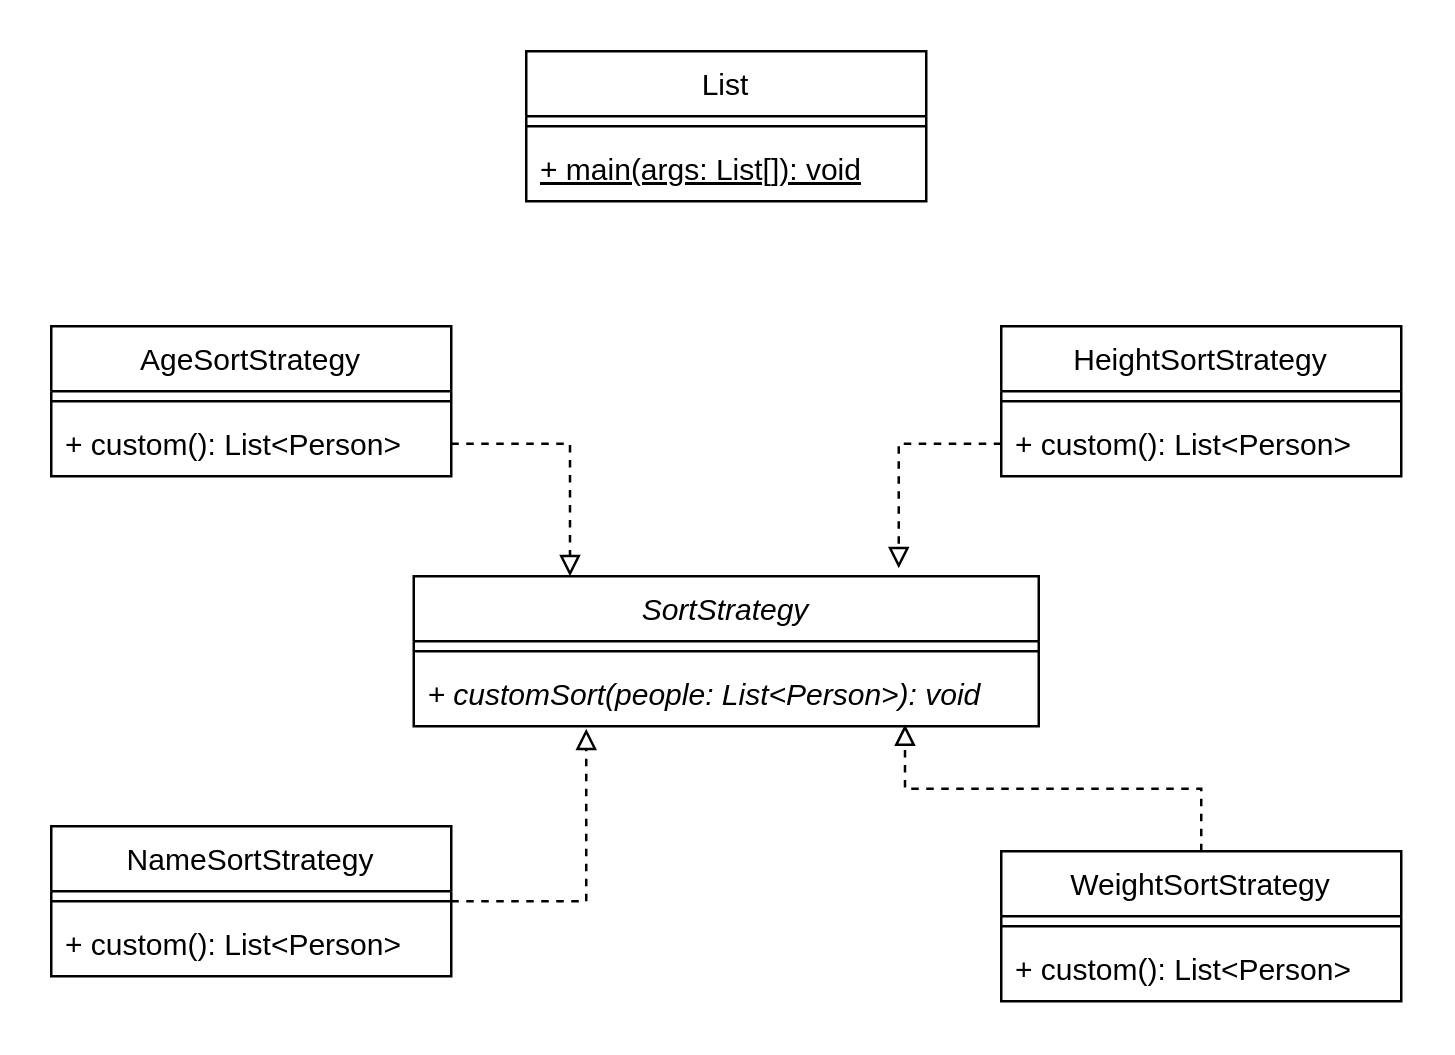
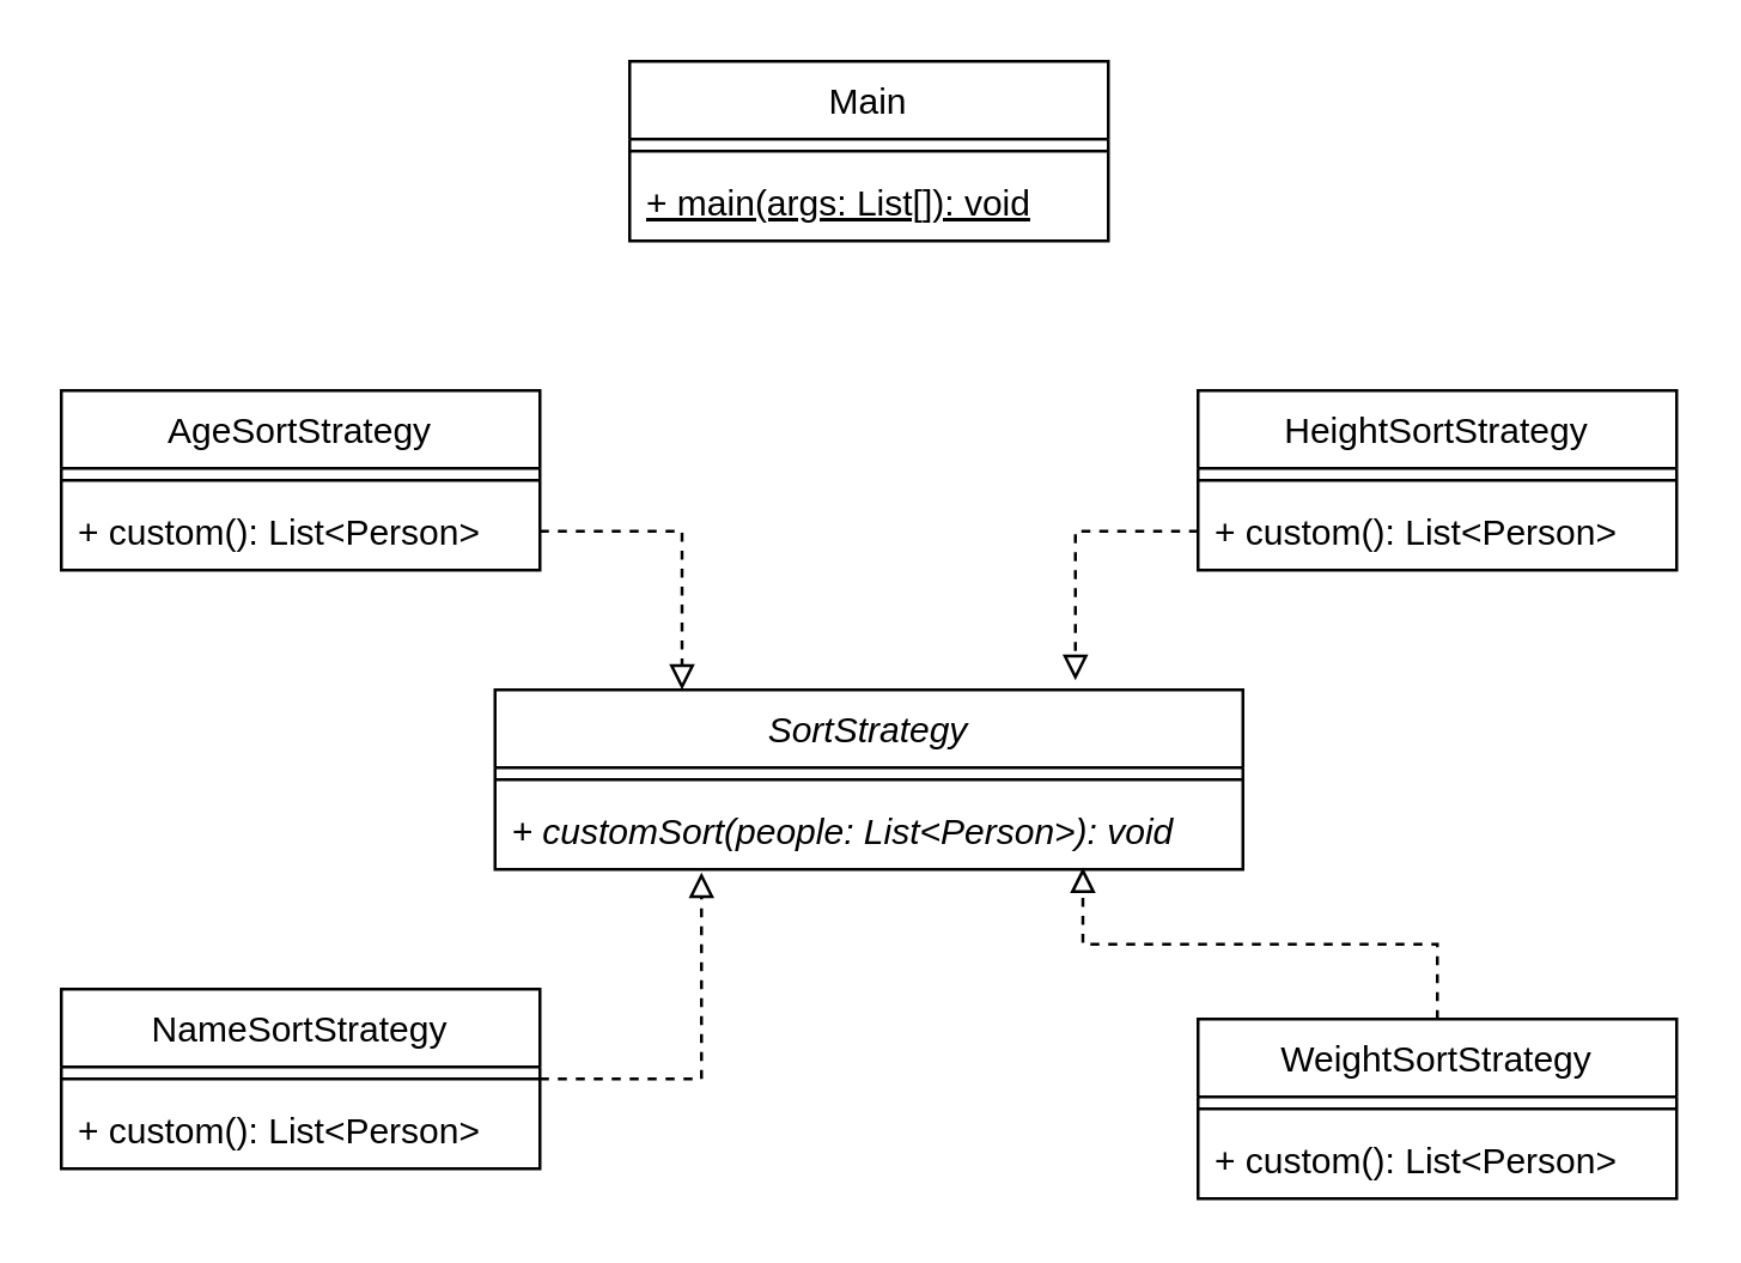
  <mxCell id="0" />
  <mxCell id="1" parent="0" />
  <mxCell id="2" value="SortStrategy" style="swimlane;fontStyle=2;align=center;verticalAlign=top;childLayout=stackLayout;horizontal=1;startSize=26;horizontalStack=0;resizeParent=1;resizeParentMax=0;resizeLast=0;collapsible=1;marginBottom=0;" vertex="1" parent="1"><mxGeometry x="165" y="230" width="250" height="60" as="geometry" /></mxCell>
  <mxCell id="3" value="" style="line;strokeWidth=1;fillColor=none;align=left;verticalAlign=middle;spacingTop=-1;spacingLeft=3;spacingRight=3;rotatable=0;labelPosition=right;points=[];portConstraint=eastwest;" vertex="1" parent="2"><mxGeometry y="26" width="250" height="8" as="geometry" /></mxCell>
  <mxCell id="4" value="+ customSort(people: List&lt;Person&gt;): void" style="text;strokeColor=none;fillColor=none;align=left;verticalAlign=top;spacingLeft=4;spacingRight=4;overflow=hidden;rotatable=0;points=[[0,0.5],[1,0.5]];portConstraint=eastwest;fontStyle=2" vertex="1" parent="2"><mxGeometry y="34" width="250" height="26" as="geometry" /></mxCell>
- <mxCell id="5" value="List" style="swimlane;fontStyle=0;align=center;verticalAlign=top;childLayout=stackLayout;horizontal=1;startSize=26;horizontalStack=0;resizeParent=1;resizeParentMax=0;resizeLast=0;collapsible=1;marginBottom=0;" vertex="1" parent="1"><mxGeometry x="210" y="20" width="160" height="60" as="geometry" /></mxCell>
+ <mxCell id="5" value="Main" style="swimlane;fontStyle=0;align=center;verticalAlign=top;childLayout=stackLayout;horizontal=1;startSize=26;horizontalStack=0;resizeParent=1;resizeParentMax=0;resizeLast=0;collapsible=1;marginBottom=0;" vertex="1" parent="1"><mxGeometry x="210" y="20" width="160" height="60" as="geometry" /></mxCell>
  <mxCell id="6" value="" style="line;strokeWidth=1;fillColor=none;align=left;verticalAlign=middle;spacingTop=-1;spacingLeft=3;spacingRight=3;rotatable=0;labelPosition=right;points=[];portConstraint=eastwest;" vertex="1" parent="5"><mxGeometry y="26" width="160" height="8" as="geometry" /></mxCell>
  <mxCell id="7" value="+ main(args: List[]): void" style="text;strokeColor=none;fillColor=none;align=left;verticalAlign=top;spacingLeft=4;spacingRight=4;overflow=hidden;rotatable=0;points=[[0,0.5],[1,0.5]];portConstraint=eastwest;fontStyle=4" vertex="1" parent="5"><mxGeometry y="34" width="160" height="26" as="geometry" /></mxCell>
  <mxCell id="8" value="AgeSortStrategy" style="swimlane;fontStyle=0;align=center;verticalAlign=top;childLayout=stackLayout;horizontal=1;startSize=26;horizontalStack=0;resizeParent=1;resizeParentMax=0;resizeLast=0;collapsible=1;marginBottom=0;" vertex="1" parent="1"><mxGeometry x="20" y="130" width="160" height="60" as="geometry" /></mxCell>
  <mxCell id="9" value="" style="line;strokeWidth=1;fillColor=none;align=left;verticalAlign=middle;spacingTop=-1;spacingLeft=3;spacingRight=3;rotatable=0;labelPosition=right;points=[];portConstraint=eastwest;" vertex="1" parent="8"><mxGeometry y="26" width="160" height="8" as="geometry" /></mxCell>
  <mxCell id="10" value="+ custom(): List&lt;Person&gt;" style="text;strokeColor=none;fillColor=none;align=left;verticalAlign=top;spacingLeft=4;spacingRight=4;overflow=hidden;rotatable=0;points=[[0,0.5],[1,0.5]];portConstraint=eastwest;fontStyle=0" vertex="1" parent="8"><mxGeometry y="34" width="160" height="26" as="geometry" /></mxCell>
  <mxCell id="11" style="edgeStyle=orthogonalEdgeStyle;rounded=0;orthogonalLoop=1;jettySize=auto;html=1;exitX=1;exitY=0.5;exitDx=0;exitDy=0;entryX=0.25;entryY=0;entryDx=0;entryDy=0;dashed=1;startArrow=none;startFill=0;endArrow=block;endFill=0;" edge="1" parent="1" source="10" target="2"><mxGeometry relative="1" as="geometry" /></mxCell>
  <mxCell id="12" value="HeightSortStrategy" style="swimlane;fontStyle=0;align=center;verticalAlign=top;childLayout=stackLayout;horizontal=1;startSize=26;horizontalStack=0;resizeParent=1;resizeParentMax=0;resizeLast=0;collapsible=1;marginBottom=0;" vertex="1" parent="1"><mxGeometry x="400" y="130" width="160" height="60" as="geometry" /></mxCell>
  <mxCell id="13" value="" style="line;strokeWidth=1;fillColor=none;align=left;verticalAlign=middle;spacingTop=-1;spacingLeft=3;spacingRight=3;rotatable=0;labelPosition=right;points=[];portConstraint=eastwest;" vertex="1" parent="12"><mxGeometry y="26" width="160" height="8" as="geometry" /></mxCell>
  <mxCell id="14" value="+ custom(): List&lt;Person&gt;" style="text;strokeColor=none;fillColor=none;align=left;verticalAlign=top;spacingLeft=4;spacingRight=4;overflow=hidden;rotatable=0;points=[[0,0.5],[1,0.5]];portConstraint=eastwest;fontStyle=0" vertex="1" parent="12"><mxGeometry y="34" width="160" height="26" as="geometry" /></mxCell>
  <mxCell id="15" style="edgeStyle=orthogonalEdgeStyle;rounded=0;orthogonalLoop=1;jettySize=auto;html=1;exitX=0;exitY=0.5;exitDx=0;exitDy=0;entryX=0.776;entryY=-0.053;entryDx=0;entryDy=0;entryPerimeter=0;dashed=1;startArrow=none;startFill=0;endArrow=block;endFill=0;" edge="1" parent="1" source="14" target="2"><mxGeometry relative="1" as="geometry" /></mxCell>
  <mxCell id="16" style="edgeStyle=orthogonalEdgeStyle;rounded=0;orthogonalLoop=1;jettySize=auto;html=1;exitX=1;exitY=0.5;exitDx=0;exitDy=0;entryX=0.276;entryY=1.038;entryDx=0;entryDy=0;entryPerimeter=0;dashed=1;startArrow=none;startFill=0;endArrow=block;endFill=0;" edge="1" parent="1" source="17" target="4"><mxGeometry relative="1" as="geometry" /></mxCell>
  <mxCell id="17" value="NameSortStrategy" style="swimlane;fontStyle=0;align=center;verticalAlign=top;childLayout=stackLayout;horizontal=1;startSize=26;horizontalStack=0;resizeParent=1;resizeParentMax=0;resizeLast=0;collapsible=1;marginBottom=0;" vertex="1" parent="1"><mxGeometry x="20" y="330" width="160" height="60" as="geometry" /></mxCell>
  <mxCell id="18" value="" style="line;strokeWidth=1;fillColor=none;align=left;verticalAlign=middle;spacingTop=-1;spacingLeft=3;spacingRight=3;rotatable=0;labelPosition=right;points=[];portConstraint=eastwest;" vertex="1" parent="17"><mxGeometry y="26" width="160" height="8" as="geometry" /></mxCell>
  <mxCell id="19" value="+ custom(): List&lt;Person&gt;" style="text;strokeColor=none;fillColor=none;align=left;verticalAlign=top;spacingLeft=4;spacingRight=4;overflow=hidden;rotatable=0;points=[[0,0.5],[1,0.5]];portConstraint=eastwest;fontStyle=0" vertex="1" parent="17"><mxGeometry y="34" width="160" height="26" as="geometry" /></mxCell>
  <mxCell id="20" style="edgeStyle=orthogonalEdgeStyle;rounded=0;orthogonalLoop=1;jettySize=auto;html=1;entryX=0.786;entryY=0.974;entryDx=0;entryDy=0;entryPerimeter=0;dashed=1;startArrow=none;startFill=0;endArrow=block;endFill=0;" edge="1" parent="1" source="21" target="4"><mxGeometry relative="1" as="geometry" /></mxCell>
  <mxCell id="21" value="WeightSortStrategy" style="swimlane;fontStyle=0;align=center;verticalAlign=top;childLayout=stackLayout;horizontal=1;startSize=26;horizontalStack=0;resizeParent=1;resizeParentMax=0;resizeLast=0;collapsible=1;marginBottom=0;" vertex="1" parent="1"><mxGeometry x="400" y="340" width="160" height="60" as="geometry" /></mxCell>
  <mxCell id="22" value="" style="line;strokeWidth=1;fillColor=none;align=left;verticalAlign=middle;spacingTop=-1;spacingLeft=3;spacingRight=3;rotatable=0;labelPosition=right;points=[];portConstraint=eastwest;" vertex="1" parent="21"><mxGeometry y="26" width="160" height="8" as="geometry" /></mxCell>
  <mxCell id="23" value="+ custom(): List&lt;Person&gt;" style="text;strokeColor=none;fillColor=none;align=left;verticalAlign=top;spacingLeft=4;spacingRight=4;overflow=hidden;rotatable=0;points=[[0,0.5],[1,0.5]];portConstraint=eastwest;fontStyle=0" vertex="1" parent="21"><mxGeometry y="34" width="160" height="26" as="geometry" /></mxCell>
